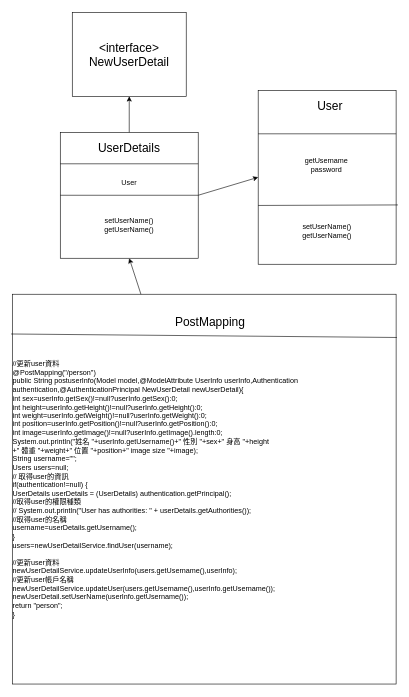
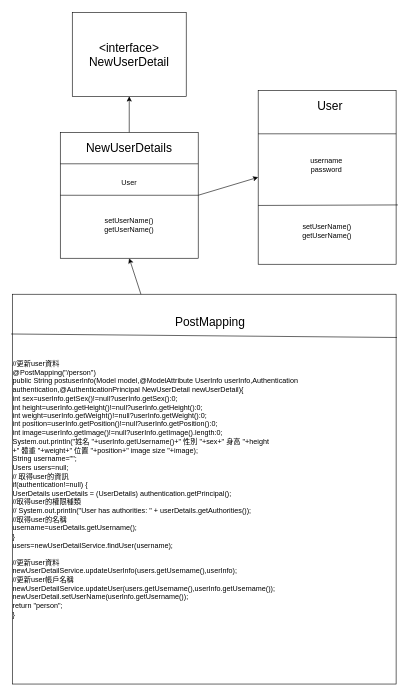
  <mxCell id="0" />
  <mxCell id="1" parent="0" />
  <mxCell id="2" value="" style="rounded=0;whiteSpace=wrap;html=1;" vertex="1" parent="1"><mxGeometry x="100" y="220" width="230" height="210" as="geometry" /></mxCell>
  <mxCell id="3" value="" style="rounded=0;whiteSpace=wrap;html=1;" vertex="1" parent="1"><mxGeometry x="430" y="150" width="230" height="290" as="geometry" /></mxCell>
  <mxCell id="4" value="&lt;div style=&quot;text-align: left&quot;&gt;&lt;span&gt;&#09;&lt;/span&gt;//更新user資料&lt;/div&gt;&lt;div style=&quot;text-align: left&quot;&gt;&lt;span&gt;&#09;&lt;/span&gt;@PostMapping(&quot;/person&quot;)&lt;/div&gt;&lt;div style=&quot;text-align: left&quot;&gt;&lt;span&gt;&#09;&lt;/span&gt;public String postuserInfo(Model model,@ModelAttribute UserInfo userInfo,Authentication authentication,@AuthenticationPrincipal NewUserDetail newUserDetail){&lt;/div&gt;&lt;div style=&quot;text-align: left&quot;&gt;&lt;span&gt;&#09;&#09;&lt;/span&gt;int sex=userInfo.getSex()!=null?userInfo.getSex():0;&lt;/div&gt;&lt;div style=&quot;text-align: left&quot;&gt;&lt;span&gt;&#09;&#09;&lt;/span&gt;int height=userInfo.getHeight()!=null?userInfo.getHeight():0;&lt;/div&gt;&lt;div style=&quot;text-align: left&quot;&gt;&lt;span&gt;&#09;&#09;&lt;/span&gt;int weight=userInfo.getWeight()!=null?userInfo.getWeight():0;&lt;/div&gt;&lt;div style=&quot;text-align: left&quot;&gt;&lt;span&gt;&#09;&#09;&lt;/span&gt;int position=userInfo.getPosition()!=null?userInfo.getPosition():0;&lt;/div&gt;&lt;div style=&quot;text-align: left&quot;&gt;&lt;span&gt;&#09;&#09;&lt;/span&gt;int image=userInfo.getImage()!=null?userInfo.getImage().length:0;&lt;/div&gt;&lt;div&gt;&lt;span&gt;&#09;&#09;&lt;/span&gt;&lt;/div&gt;&lt;div style=&quot;text-align: left&quot;&gt;&lt;span&gt;&#09;&#09;&lt;/span&gt;System.out.println(&quot;姓名 &quot;+userInfo.getUsername()+&quot; 性別 &quot;+sex+&quot; 身高 &quot;+height&lt;/div&gt;&lt;div style=&quot;text-align: left&quot;&gt;&lt;span&gt;&#09;&#09;&#09;&#09;&lt;/span&gt;+&quot; 體重 &quot;+weight+&quot; 位置 &quot;+position+&quot; image size &quot;+image);&lt;/div&gt;&lt;div&gt;&lt;span&gt;&#09;&#09;&lt;/span&gt;&lt;/div&gt;&lt;div style=&quot;text-align: left&quot;&gt;&lt;span&gt;&#09;&#09;&lt;/span&gt;String username=&quot;&quot;;&lt;/div&gt;&lt;div style=&quot;text-align: left&quot;&gt;&lt;span&gt;&#09;&#09;&lt;/span&gt;Users users=null;&lt;/div&gt;&lt;div&gt;&lt;span&gt;&#09;&#09;&lt;/span&gt;&lt;/div&gt;&lt;div style=&quot;text-align: left&quot;&gt;&lt;span&gt;&#09;&#09;&lt;/span&gt;// 取得user的資訊&lt;/div&gt;&lt;div style=&quot;text-align: left&quot;&gt;&lt;span&gt;&#09;&#09;&lt;/span&gt;if(authentication!=null) {&lt;/div&gt;&lt;div style=&quot;text-align: left&quot;&gt;&lt;span&gt;&#09;&#09;&#09;&lt;/span&gt;UserDetails userDetails = (UserDetails) authentication.getPrincipal();&lt;/div&gt;&lt;div style=&quot;text-align: left&quot;&gt;&lt;span&gt;&#09;&#09;&#09;&lt;/span&gt;//取得user的權限種類&lt;/div&gt;&lt;div style=&quot;text-align: left&quot;&gt;//&lt;span&gt;&#09;&#09;&#09;&lt;/span&gt;System.out.println(&quot;User has authorities: &quot; + userDetails.getAuthorities());&lt;/div&gt;&lt;div style=&quot;text-align: left&quot;&gt;&lt;span&gt;&#09;&#09;&#09;&lt;/span&gt;//取得user的名稱&lt;/div&gt;&lt;div style=&quot;text-align: left&quot;&gt;&lt;span&gt;&#09;&#09;&#09;&lt;/span&gt;username=userDetails.getUsername();&lt;/div&gt;&lt;div style=&quot;text-align: left&quot;&gt;&lt;span&gt;&#09;&#09;&lt;/span&gt;}&lt;/div&gt;&lt;div style=&quot;text-align: left&quot;&gt;&lt;span&gt;&#09;&#09;&lt;/span&gt;users=newUserDetailService.findUser(username);&lt;/div&gt;&lt;div style=&quot;text-align: left&quot;&gt;&lt;br&gt;&lt;/div&gt;&lt;div style=&quot;text-align: left&quot;&gt;&lt;span&gt;&#09;&#09;&lt;/span&gt;//更新user資料&lt;/div&gt;&lt;div style=&quot;text-align: left&quot;&gt;&lt;span&gt;&#09;&#09;&lt;/span&gt;newUserDetailService.updateUserInfo(users.getUsername(),userInfo);&lt;/div&gt;&lt;div style=&quot;text-align: left&quot;&gt;&lt;span&gt;&#09;&#09;&lt;/span&gt;//更新user帳戶名稱&lt;/div&gt;&lt;div style=&quot;text-align: left&quot;&gt;&lt;span&gt;&#09;&#09;&lt;/span&gt;newUserDetailService.updateUser(users.getUsername(),userInfo.getUsername());&lt;/div&gt;&lt;div style=&quot;text-align: left&quot;&gt;&lt;span&gt;&#09;&#09;&lt;/span&gt;newUserDetail.setUserName(userInfo.getUsername());&lt;/div&gt;&lt;div&gt;&lt;span&gt;&#09;&#09;&lt;/span&gt;&lt;/div&gt;&lt;div style=&quot;text-align: left&quot;&gt;&lt;span&gt;&#09;&#09;&lt;/span&gt;return &quot;person&quot;;&lt;/div&gt;&lt;div style=&quot;text-align: left&quot;&gt;&lt;span&gt;&#09;&lt;/span&gt;}&lt;/div&gt;" style="rounded=0;whiteSpace=wrap;html=1;" vertex="1" parent="1"><mxGeometry x="20" y="490" width="640" height="650" as="geometry" /></mxCell>
  <mxCell id="5" value="" style="endArrow=classic;html=1;rounded=0;entryX=0.5;entryY=1;entryDx=0;entryDy=0;" edge="1" parent="1" source="4" target="2"><mxGeometry width="50" height="50" relative="1" as="geometry"><mxPoint x="330" y="380" as="sourcePoint" /><mxPoint x="380" y="330" as="targetPoint" /></mxGeometry></mxCell>
  <mxCell id="6" value="" style="endArrow=none;html=1;rounded=0;exitX=-0.003;exitY=0.102;exitDx=0;exitDy=0;entryX=1.002;entryY=0.111;entryDx=0;entryDy=0;exitPerimeter=0;entryPerimeter=0;" edge="1" parent="1" source="4" target="4"><mxGeometry width="50" height="50" relative="1" as="geometry"><mxPoint x="330" y="380" as="sourcePoint" /><mxPoint x="380" y="330" as="targetPoint" /></mxGeometry></mxCell>
  <mxCell id="7" value="&lt;font style=&quot;font-size: 20px&quot;&gt;PostMapping&lt;/font&gt;" style="text;html=1;strokeColor=none;fillColor=none;align=center;verticalAlign=middle;whiteSpace=wrap;rounded=0;" vertex="1" parent="1"><mxGeometry x="260" y="520" width="180" height="30" as="geometry" /></mxCell>
- <mxCell id="8" value="&lt;font style=&quot;font-size: 20px&quot;&gt;UserDetails&lt;/font&gt;" style="text;html=1;strokeColor=none;fillColor=none;align=center;verticalAlign=middle;whiteSpace=wrap;rounded=0;" vertex="1" parent="1"><mxGeometry x="125" y="230" width="180" height="30" as="geometry" /></mxCell>
+ <mxCell id="8" value="&lt;font style=&quot;font-size: 20px&quot;&gt;NewUserDetails&lt;/font&gt;" style="text;html=1;strokeColor=none;fillColor=none;align=center;verticalAlign=middle;whiteSpace=wrap;rounded=0;" vertex="1" parent="1"><mxGeometry x="125" y="230" width="180" height="30" as="geometry" /></mxCell>
  <mxCell id="9" value="&lt;font style=&quot;font-size: 20px&quot;&gt;User&lt;/font&gt;" style="text;html=1;strokeColor=none;fillColor=none;align=center;verticalAlign=middle;whiteSpace=wrap;rounded=0;" vertex="1" parent="1"><mxGeometry x="460" y="160" width="180" height="30" as="geometry" /></mxCell>
  <mxCell id="10" value="" style="endArrow=none;html=1;rounded=0;fontSize=20;exitX=0;exitY=0.25;exitDx=0;exitDy=0;entryX=1;entryY=0.25;entryDx=0;entryDy=0;" edge="1" parent="1" source="2" target="2"><mxGeometry width="50" height="50" relative="1" as="geometry"><mxPoint x="360" y="460" as="sourcePoint" /><mxPoint x="410" y="410" as="targetPoint" /></mxGeometry></mxCell>
  <mxCell id="11" value="" style="endArrow=none;html=1;rounded=0;fontSize=20;exitX=0;exitY=0.25;exitDx=0;exitDy=0;entryX=1;entryY=0.25;entryDx=0;entryDy=0;" edge="1" parent="1" source="3" target="3"><mxGeometry width="50" height="50" relative="1" as="geometry"><mxPoint x="420" y="210" as="sourcePoint" /><mxPoint x="390" y="340" as="targetPoint" /></mxGeometry></mxCell>
  <mxCell id="12" value="" style="endArrow=none;html=1;rounded=0;fontSize=20;exitX=0;exitY=0.5;exitDx=0;exitDy=0;entryX=1;entryY=0.5;entryDx=0;entryDy=0;" edge="1" parent="1" source="2" target="2"><mxGeometry width="50" height="50" relative="1" as="geometry"><mxPoint x="360" y="460" as="sourcePoint" /><mxPoint x="410" y="410" as="targetPoint" /></mxGeometry></mxCell>
  <mxCell id="13" value="" style="endArrow=none;html=1;rounded=0;fontSize=20;exitX=0;exitY=0.662;exitDx=0;exitDy=0;entryX=1.013;entryY=0.659;entryDx=0;entryDy=0;exitPerimeter=0;entryPerimeter=0;" edge="1" parent="1" source="3" target="3"><mxGeometry width="50" height="50" relative="1" as="geometry"><mxPoint x="340" y="390" as="sourcePoint" /><mxPoint x="390" y="340" as="targetPoint" /></mxGeometry></mxCell>
  <mxCell id="14" value="&lt;font style=&quot;font-size: 12px&quot;&gt;User&lt;/font&gt;" style="text;html=1;strokeColor=none;fillColor=none;align=center;verticalAlign=middle;whiteSpace=wrap;rounded=0;" vertex="1" parent="1"><mxGeometry x="125" y="290" width="180" height="30" as="geometry" /></mxCell>
- <mxCell id="15" value="&lt;font style=&quot;font-size: 12px&quot;&gt;getUsername&lt;br&gt;password&lt;br&gt;&lt;/font&gt;" style="text;html=1;strokeColor=none;fillColor=none;align=center;verticalAlign=middle;whiteSpace=wrap;rounded=0;" vertex="1" parent="1"><mxGeometry x="454" y="230" width="180" height="90" as="geometry" /></mxCell>
+ <mxCell id="15" value="&lt;font style=&quot;font-size: 12px&quot;&gt;username&lt;br&gt;password&lt;br&gt;&lt;/font&gt;" style="text;html=1;strokeColor=none;fillColor=none;align=center;verticalAlign=middle;whiteSpace=wrap;rounded=0;" vertex="1" parent="1"><mxGeometry x="454" y="230" width="180" height="90" as="geometry" /></mxCell>
  <mxCell id="16" value="setUserName()&lt;br&gt;getUserName()" style="text;html=1;strokeColor=none;fillColor=none;align=center;verticalAlign=middle;whiteSpace=wrap;rounded=0;" vertex="1" parent="1"><mxGeometry x="455" y="340" width="180" height="90" as="geometry" /></mxCell>
  <mxCell id="17" value="setUserName()&lt;br&gt;getUserName()" style="text;html=1;strokeColor=none;fillColor=none;align=center;verticalAlign=middle;whiteSpace=wrap;rounded=0;" vertex="1" parent="1"><mxGeometry x="125" y="330" width="180" height="90" as="geometry" /></mxCell>
  <mxCell id="18" value="" style="endArrow=classic;html=1;rounded=0;fontSize=12;exitX=1;exitY=0.5;exitDx=0;exitDy=0;entryX=0;entryY=0.5;entryDx=0;entryDy=0;" edge="1" parent="1" source="2" target="3"><mxGeometry width="50" height="50" relative="1" as="geometry"><mxPoint x="330" y="380" as="sourcePoint" /><mxPoint x="380" y="330" as="targetPoint" /></mxGeometry></mxCell>
  <mxCell id="19" value="&lt;font style=&quot;font-size: 20px&quot;&gt;&amp;lt;interface&amp;gt;&lt;br&gt;NewUserDetail&lt;/font&gt;" style="rounded=0;whiteSpace=wrap;html=1;fontSize=12;" vertex="1" parent="1"><mxGeometry x="120" y="20" width="190" height="140" as="geometry" /></mxCell>
  <mxCell id="20" value="" style="endArrow=classic;html=1;rounded=0;fontSize=12;exitX=0.5;exitY=0;exitDx=0;exitDy=0;entryX=0.5;entryY=1;entryDx=0;entryDy=0;" edge="1" parent="1" source="2" target="19"><mxGeometry width="50" height="50" relative="1" as="geometry"><mxPoint x="330" y="390" as="sourcePoint" /><mxPoint x="380" y="340" as="targetPoint" /></mxGeometry></mxCell>
